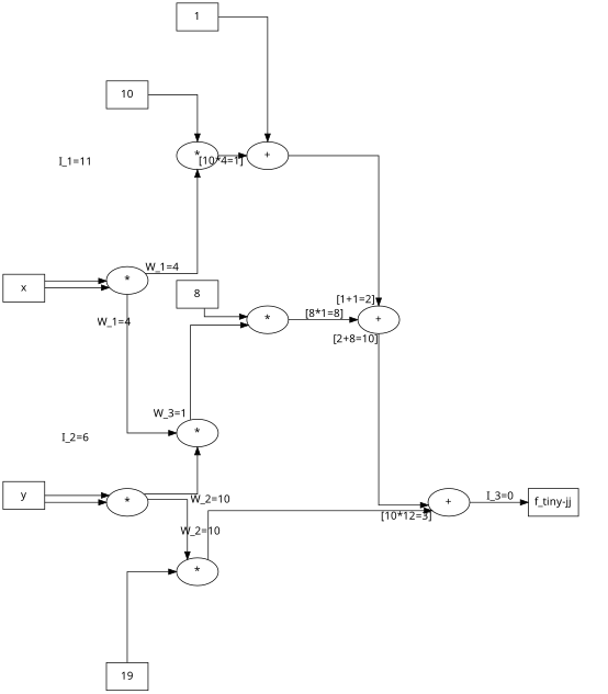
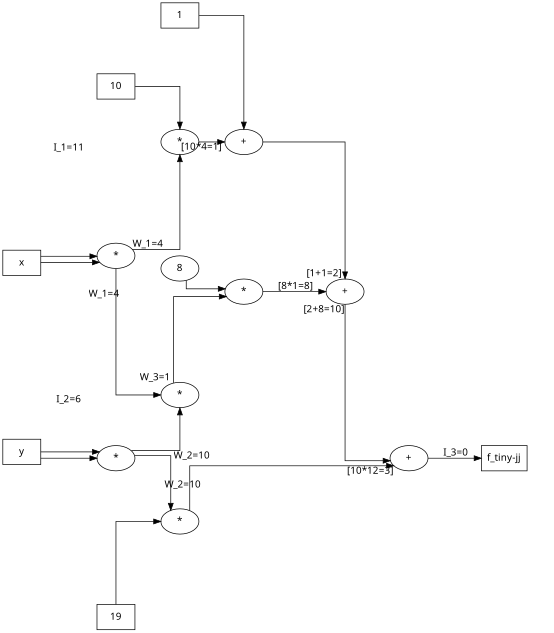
  digraph {
    fontname="Noto Sans"
    forcelabels=true
    nodesep=2.0
    rankdir=LR
    splines=ortho
    node [fontname="Noto Sans"]
    edge [fontname="Noto Sans"]
    n1 [label=x shape=box]
    n2 [label="*"]
    n3 [label="*"]
    n4 [label="*"]
    n5 [label="+"]
    n6 [label="*"]
    n7 [label="+"]
    n8 [label=y shape=box]
    n9 [label="*"]
    n10 [label="*"]
    n11 [label="+"]
    n12 [label="f_tiny-jj" shape=box]
    n13 [label=10 shape=box]
    n14 [label=19 shape=box]
    n15 [label=1 shape=box]
-   n16 [label=8 shape=box]
+   n16 [label=8 shape=ellipse]
    n1 -> n2 [label="I_1=11" labeldistance=4]
    n1 -> n2
    n2 -> n3 [taillabel="W_1=4 "]
    n2 -> n4 [labeldistance=4 taillabel="W_1=4"]
    n3 -> n5 [headlabel="[10*4=1] "]
    n4 -> n6 [taillabel="W_3=1 "]
    n5 -> n7 [headlabel="[1+1=2] "]
    n6 -> n7 [label=" [8*1=8]"]
    n7 -> n11 [taillabel=" [2+8=10]"]
    n8 -> n9 [label="I_2=6"]
    n8 -> n9
    n9 -> n4 [xlabel="W_2=10 "]
    n9 -> n10 [headlabel="W_2=10" labeldistance=4]
    n10 -> n11 [headlabel=" [10*12=3]"]
    n11 -> n12 [label=" I_3=0" labeldistance=2]
    n13 -> n3
    n14 -> n10
    n15 -> n5
    n16 -> n6
  }
